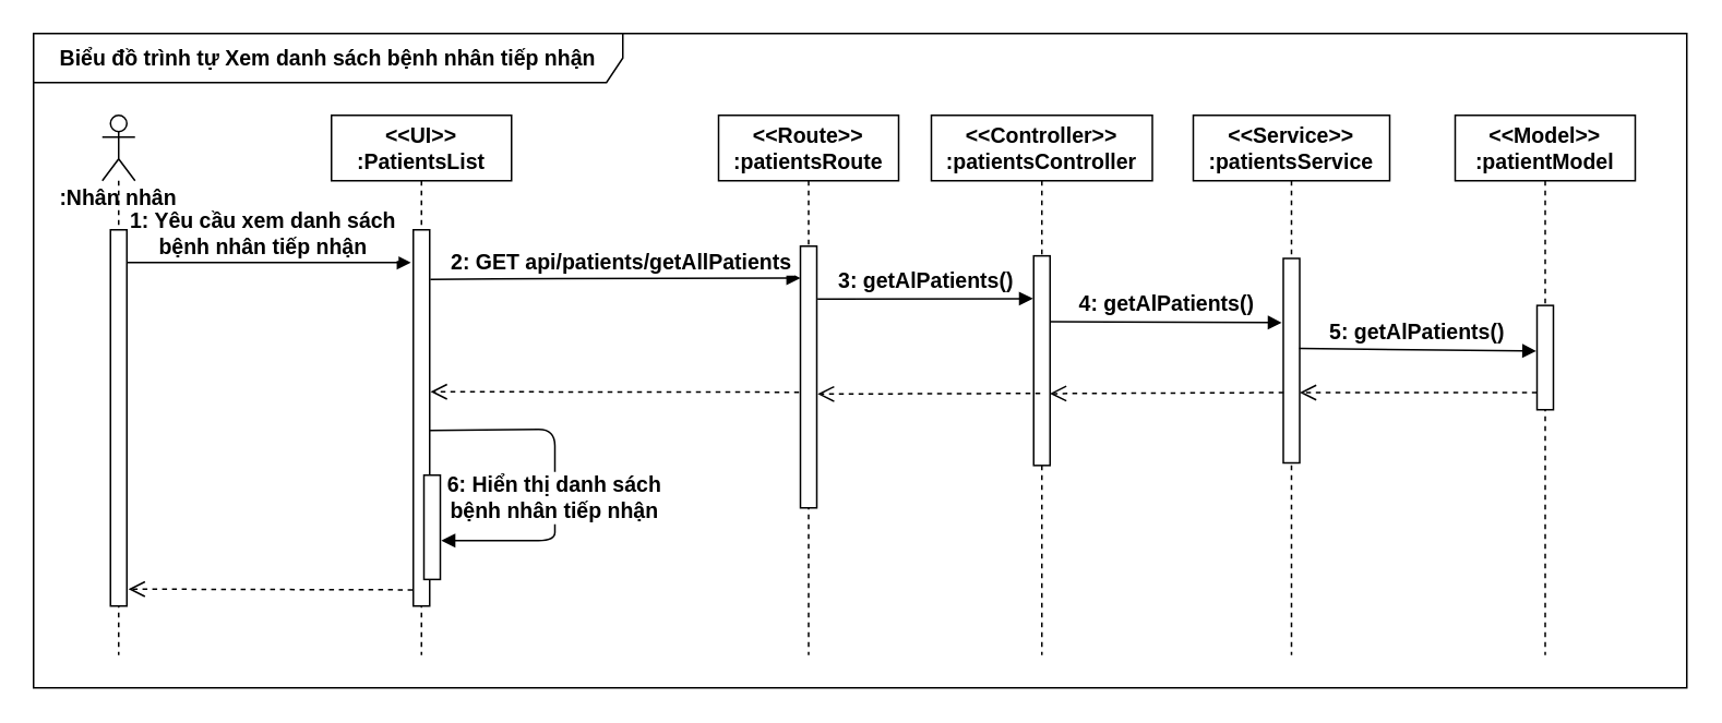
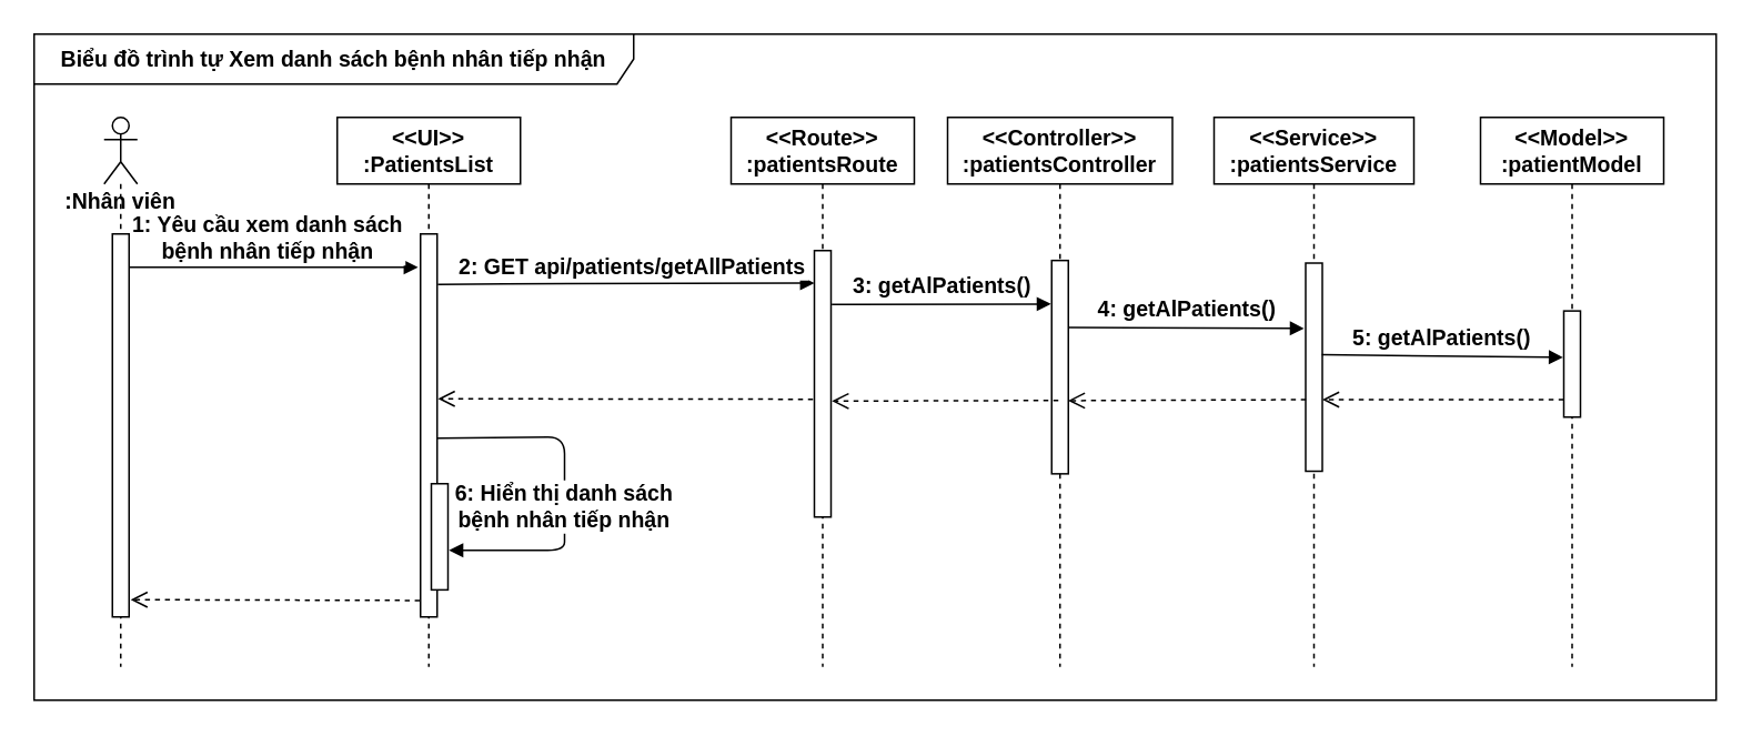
  <mxCell id="0" />
  <mxCell id="1" parent="0" />
  <mxCell id="2" value="&lt;font style=&quot;font-size: 13px&quot;&gt;&lt;b&gt;Biểu đồ trình tự Xem danh sách bệnh nhân tiếp nhận&lt;/b&gt;&lt;/font&gt;" style="shape=umlFrame;whiteSpace=wrap;html=1;strokeWidth=1;width=360;height=30;" vertex="1" parent="1"><mxGeometry x="20" y="20" width="1010" height="400" as="geometry" /></mxCell>
  <mxCell id="3" value="" style="shape=umlLifeline;participant=umlActor;perimeter=lifelinePerimeter;whiteSpace=wrap;html=1;container=1;collapsible=0;recursiveResize=0;verticalAlign=top;spacingTop=36;outlineConnect=0;fontSize=13;fontStyle=1" parent="1" vertex="1"><mxGeometry x="62" y="70" width="20" height="330" as="geometry" /></mxCell>
  <mxCell id="4" value="&lt;&lt;UI&gt;&gt;&#10;:PatientsList" style="shape=umlLifeline;perimeter=lifelinePerimeter;container=1;collapsible=0;recursiveResize=0;rounded=0;shadow=0;strokeWidth=1;fontSize=13;fontStyle=1" parent="1" vertex="1"><mxGeometry x="202" y="70" width="110" height="330" as="geometry" /></mxCell>
  <mxCell id="5" value="" style="points=[];perimeter=orthogonalPerimeter;rounded=0;shadow=0;strokeWidth=1;fontSize=13;fontStyle=1" parent="4" vertex="1"><mxGeometry x="50" y="70" width="10" height="230" as="geometry" /></mxCell>
  <mxCell id="6" value="6: Hiển thị danh sách &#10;bệnh nhân tiếp nhận" style="verticalAlign=bottom;endArrow=block;shadow=0;strokeWidth=1;fontSize=13;fontStyle=1;exitX=1.021;exitY=0.533;exitDx=0;exitDy=0;exitPerimeter=0;entryX=1.06;entryY=0.627;entryDx=0;entryDy=0;entryPerimeter=0;" parent="1" source="5" target="26" edge="1"><mxGeometry x="0.275" relative="1" as="geometry"><mxPoint x="498.5" y="500" as="sourcePoint" /><mxPoint x="298.5" y="500" as="targetPoint" /><Array as="points"><mxPoint x="338.5" y="262" /><mxPoint x="338.5" y="310" /><mxPoint x="338.5" y="330" /></Array><mxPoint as="offset" /></mxGeometry></mxCell>
  <mxCell id="7" value="&lt;&lt;Controller&gt;&gt;&#10;:patientsController" style="shape=umlLifeline;perimeter=lifelinePerimeter;container=1;collapsible=0;recursiveResize=0;rounded=0;shadow=0;strokeWidth=1;fontSize=13;fontStyle=1" parent="1" vertex="1"><mxGeometry x="568.5" y="70" width="135" height="330" as="geometry" /></mxCell>
  <mxCell id="8" value="" style="points=[];perimeter=orthogonalPerimeter;rounded=0;shadow=0;strokeWidth=1;fontSize=13;fontStyle=1" parent="7" vertex="1"><mxGeometry x="62.5" y="85.94" width="10" height="128.12" as="geometry" /></mxCell>
  <mxCell id="9" value="&lt;&lt;Service&gt;&gt;&#10;:patientsService" style="shape=umlLifeline;perimeter=lifelinePerimeter;container=1;collapsible=0;recursiveResize=0;rounded=0;shadow=0;strokeWidth=1;fontSize=13;fontStyle=1" parent="1" vertex="1"><mxGeometry x="728.5" y="70" width="120" height="330" as="geometry" /></mxCell>
  <mxCell id="10" value="" style="points=[];perimeter=orthogonalPerimeter;rounded=0;shadow=0;strokeWidth=1;fontSize=13;fontStyle=1" parent="9" vertex="1"><mxGeometry x="55" y="87.5" width="10" height="125" as="geometry" /></mxCell>
  <mxCell id="11" value="&lt;&lt;Model&gt;&gt;&#10;:patientModel" style="shape=umlLifeline;perimeter=lifelinePerimeter;container=1;collapsible=0;recursiveResize=0;rounded=0;shadow=0;strokeWidth=1;fontSize=13;fontStyle=1" parent="1" vertex="1"><mxGeometry x="888.5" y="70" width="110" height="330" as="geometry" /></mxCell>
  <mxCell id="12" value="" style="points=[];perimeter=orthogonalPerimeter;rounded=0;shadow=0;strokeWidth=1;fontSize=13;fontStyle=1" parent="11" vertex="1"><mxGeometry x="50" y="116.25" width="10" height="63.75" as="geometry" /></mxCell>
  <mxCell id="13" value="" style="points=[];perimeter=orthogonalPerimeter;rounded=0;shadow=0;strokeWidth=1;fontSize=13;fontStyle=1" parent="1" vertex="1"><mxGeometry x="67" y="140" width="10" height="230" as="geometry" /></mxCell>
- <mxCell id="14" value=":Nhân nhân" style="text;html=1;strokeColor=none;fillColor=none;align=center;verticalAlign=middle;whiteSpace=wrap;rounded=0;fontSize=13;fontStyle=1" parent="1" vertex="1"><mxGeometry x="30" y="110" width="84" height="20" as="geometry" /></mxCell>
+ <mxCell id="14" value=":Nhân viên" style="text;html=1;strokeColor=none;fillColor=none;align=center;verticalAlign=middle;whiteSpace=wrap;rounded=0;fontSize=13;fontStyle=1" parent="1" vertex="1"><mxGeometry x="30" y="110" width="84" height="20" as="geometry" /></mxCell>
  <mxCell id="15" value="1: Yêu cầu xem danh sách&#10;bệnh nhân tiếp nhận" style="verticalAlign=bottom;endArrow=block;shadow=0;strokeWidth=1;fontSize=13;fontStyle=1;entryX=-0.15;entryY=0.087;entryDx=0;entryDy=0;entryPerimeter=0;exitX=1.05;exitY=0.087;exitDx=0;exitDy=0;exitPerimeter=0;" parent="1" edge="1" target="5" source="13"><mxGeometry x="-0.046" relative="1" as="geometry"><mxPoint x="77.5" y="151" as="sourcePoint" /><mxPoint x="250.5" y="151" as="targetPoint" /><Array as="points" /><mxPoint as="offset" /></mxGeometry></mxCell>
  <mxCell id="16" value="2: GET api/patients/getAllPatients" style="verticalAlign=bottom;endArrow=block;shadow=0;strokeWidth=1;fontSize=13;fontStyle=1;exitX=1.04;exitY=0.132;exitDx=0;exitDy=0;exitPerimeter=0;entryX=0;entryY=0.122;entryDx=0;entryDy=0;entryPerimeter=0;" parent="1" source="5" target="18" edge="1"><mxGeometry x="0.032" relative="1" as="geometry"><mxPoint x="87.38" y="159.44" as="sourcePoint" /><mxPoint x="412" y="170" as="targetPoint" /><Array as="points"><mxPoint x="292" y="170" /></Array><mxPoint as="offset" /></mxGeometry></mxCell>
  <mxCell id="17" value="&lt;&lt;Route&gt;&gt;&#10;:patientsRoute" style="shape=umlLifeline;perimeter=lifelinePerimeter;container=1;collapsible=0;recursiveResize=0;rounded=0;shadow=0;strokeWidth=1;fontSize=13;fontStyle=1" parent="1" vertex="1"><mxGeometry x="438.5" y="70" width="110" height="330" as="geometry" /></mxCell>
  <mxCell id="18" value="" style="points=[];perimeter=orthogonalPerimeter;rounded=0;shadow=0;strokeWidth=1;fontSize=13;fontStyle=1" parent="17" vertex="1"><mxGeometry x="50" y="80" width="10" height="160" as="geometry" /></mxCell>
  <mxCell id="19" value="3: getAlPatients()" style="html=1;verticalAlign=bottom;endArrow=block;fontSize=13;entryX=-0.039;entryY=0.204;entryDx=0;entryDy=0;entryPerimeter=0;exitX=1.044;exitY=0.202;exitDx=0;exitDy=0;exitPerimeter=0;fontStyle=1" parent="1" source="18" target="8" edge="1"><mxGeometry width="80" relative="1" as="geometry"><mxPoint x="422" y="180" as="sourcePoint" /><mxPoint x="592" y="180" as="targetPoint" /></mxGeometry></mxCell>
  <mxCell id="20" value="4: getAlPatients()" style="html=1;verticalAlign=bottom;endArrow=block;fontSize=13;fontStyle=1;exitX=1.047;exitY=0.314;exitDx=0;exitDy=0;exitPerimeter=0;entryX=-0.09;entryY=0.314;entryDx=0;entryDy=0;entryPerimeter=0;" parent="1" source="8" target="10" edge="1"><mxGeometry width="80" relative="1" as="geometry"><mxPoint x="632" y="200" as="sourcePoint" /><mxPoint x="872" y="200" as="targetPoint" /></mxGeometry></mxCell>
  <mxCell id="21" value="5: getAlPatients()" style="html=1;verticalAlign=bottom;endArrow=block;fontSize=13;fontStyle=1;exitX=0.971;exitY=0.44;exitDx=0;exitDy=0;exitPerimeter=0;entryX=-0.042;entryY=0.437;entryDx=0;entryDy=0;entryPerimeter=0;" parent="1" source="10" target="12" edge="1"><mxGeometry width="80" relative="1" as="geometry"><mxPoint x="624.97" y="210.24" as="sourcePoint" /><mxPoint x="866.1" y="210.24" as="targetPoint" /></mxGeometry></mxCell>
  <mxCell id="22" value="" style="verticalAlign=bottom;endArrow=open;dashed=1;endSize=8;exitX=-0.013;exitY=0.834;shadow=0;strokeWidth=1;fontSize=13;fontStyle=1;exitDx=0;exitDy=0;exitPerimeter=0;entryX=1;entryY=0.656;entryDx=0;entryDy=0;entryPerimeter=0;" parent="1" source="12" target="10" edge="1"><mxGeometry relative="1" as="geometry"><mxPoint x="798.5" y="240" as="targetPoint" /><mxPoint x="422" y="312" as="sourcePoint" /></mxGeometry></mxCell>
  <mxCell id="23" value="" style="verticalAlign=bottom;endArrow=open;dashed=1;endSize=8;exitX=0.011;exitY=0.656;shadow=0;strokeWidth=1;fontSize=13;fontStyle=1;exitDx=0;exitDy=0;exitPerimeter=0;entryX=0.983;entryY=0.657;entryDx=0;entryDy=0;entryPerimeter=0;" parent="1" source="10" target="8" edge="1"><mxGeometry x="-0.02" y="120" relative="1" as="geometry"><mxPoint x="618.5" y="242" as="targetPoint" /><mxPoint x="432" y="322" as="sourcePoint" /><mxPoint as="offset" /></mxGeometry></mxCell>
  <mxCell id="24" value="" style="verticalAlign=bottom;endArrow=open;dashed=1;endSize=8;exitX=0.4;exitY=0.656;shadow=0;strokeWidth=1;fontSize=13;fontStyle=1;exitDx=0;exitDy=0;exitPerimeter=0;entryX=1.05;entryY=0.565;entryDx=0;entryDy=0;entryPerimeter=0;" parent="1" source="8" target="18" edge="1"><mxGeometry relative="1" as="geometry"><mxPoint x="448.5" y="240" as="targetPoint" /><mxPoint x="598.5" y="240" as="sourcePoint" /></mxGeometry></mxCell>
  <mxCell id="25" value="" style="verticalAlign=bottom;endArrow=open;dashed=1;endSize=8;exitX=-0.083;exitY=0.558;shadow=0;strokeWidth=1;fontSize=13;fontStyle=1;exitDx=0;exitDy=0;exitPerimeter=0;" parent="1" source="18" edge="1"><mxGeometry relative="1" as="geometry"><mxPoint x="262.5" y="239" as="targetPoint" /><mxPoint x="422" y="312" as="sourcePoint" /></mxGeometry></mxCell>
  <mxCell id="26" value="" style="points=[];perimeter=orthogonalPerimeter;rounded=0;shadow=0;strokeWidth=1;fontSize=13;fontStyle=1" parent="1" vertex="1"><mxGeometry x="258.5" y="290" width="10" height="63.75" as="geometry" /></mxCell>
  <mxCell id="27" value="" style="verticalAlign=bottom;endArrow=open;dashed=1;endSize=8;exitX=-0.044;exitY=0.957;shadow=0;strokeWidth=1;fontSize=13;fontStyle=1;exitDx=0;exitDy=0;exitPerimeter=0;entryX=1.094;entryY=0.955;entryDx=0;entryDy=0;entryPerimeter=0;" edge="1" parent="1" source="5" target="13"><mxGeometry relative="1" as="geometry"><mxPoint x="67" y="353.75" as="targetPoint" /><mxPoint x="292.17" y="354.03" as="sourcePoint" /></mxGeometry></mxCell>
